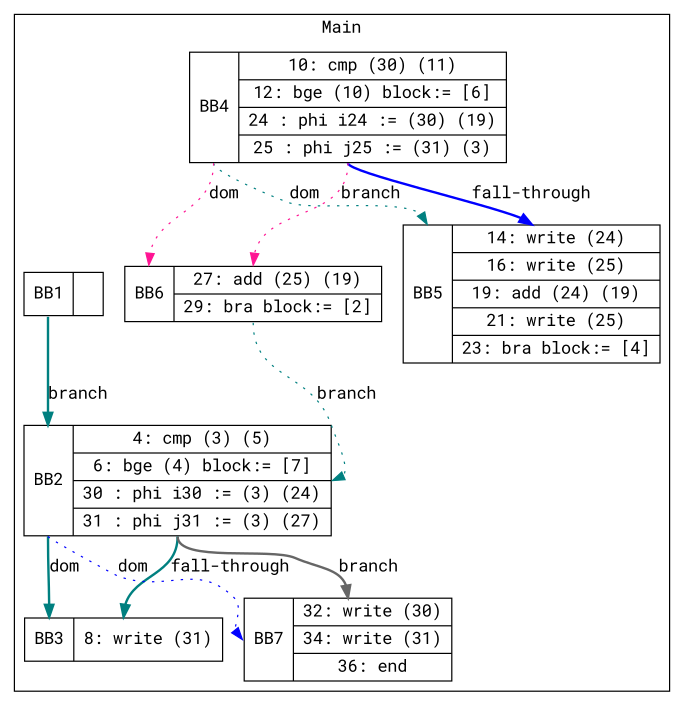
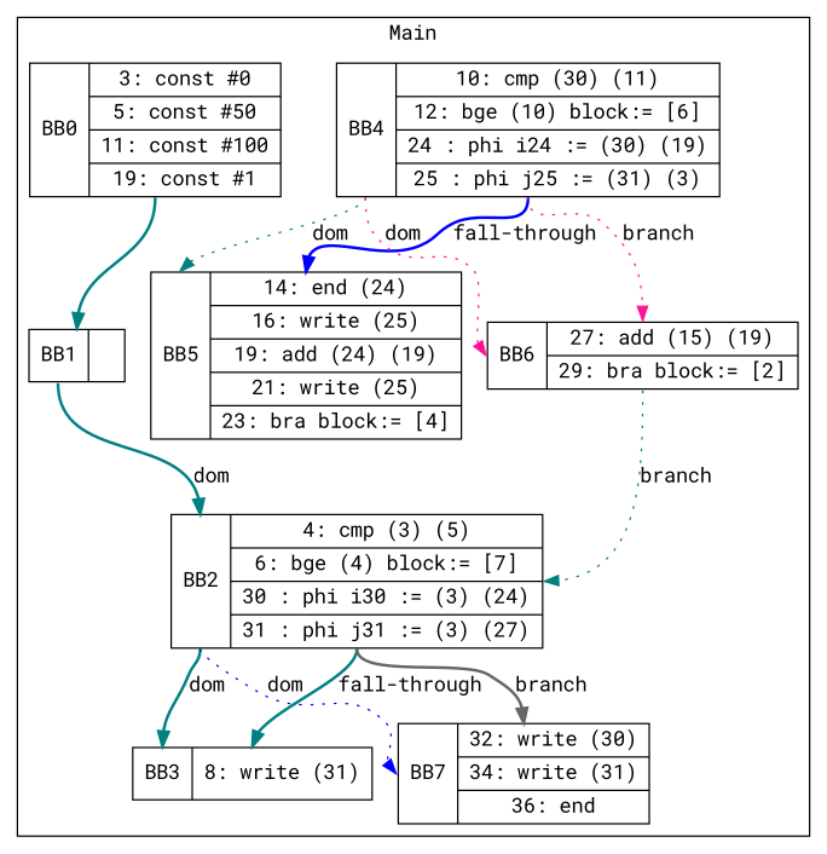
  digraph {
    fontname="Roboto Mono"
    node [fontname="Roboto Mono" shape=record]
    edge [color=teal fontname="Roboto Mono" headport=n style=bold tailport=s]
+   n1 [label="<b>BB0|{3: const #0|5: const #50|11: const #100|19: const #1}"]
    n2 [label="<b>BB1|}"]
    n3 [label="<b>BB2|{4: cmp (3) (5)|6: bge (4) block:= [7]|30 : phi i30 := (3) (24)|31 : phi j31 := (3) (27)}"]
    n4 [label="<b>BB3|{8: write (31)}"]
    n5 [label="<b>BB4|{10: cmp (30) (11)|12: bge (10) block:= [6]|24 : phi i24 := (30) (19)|25 : phi j25 := (31) (3)}"]
-   n6 [label="<b>BB5|{14: write (24)|16: write (25)|19: add (24) (19)|21: write (25)|23: bra block:= [4]}"]
-   n7 [label="<b>BB6|{27: add (25) (19)|29: bra block:= [2]}"]
+   n6 [label="<b>BB5|{14: end (24)|16: write (25)|19: add (24) (19)|21: write (25)|23: bra block:= [4]}"]
+   n7 [label="<b>BB6|{27: add (15) (19)|29: bra block:= [2]}"]
    n8 [label="<b>BB7|{32: write (30)|34: write (31)|36: end}"]
    subgraph cluster_1 {
      label=Main
+     n1
      n2
      n3
      n4
      n5
      n6
      n7
      n8
    }
-   n2 -> n3 [headport=b label=branch tailport=b]
+   n1 -> n2
+   n2 -> n3 [headport=b label=dom tailport=b]
    n3 -> n4 [headport=b label=dom tailport=b]
    n3 -> n4 [label="fall-through"]
    n3 -> n8 [color=blue headport=b label=dom style=dotted tailport=b]
    n3 -> n8 [color=gray40 label=branch]
    n5 -> n6 [headport=b label=dom style=dotted tailport=b]
    n5 -> n6 [color=blue label="fall-through"]
    n5 -> n7 [color=deeppink headport=b label=dom style=dotted tailport=b]
    n5 -> n7 [color=deeppink label=branch style=dotted]
    n7 -> n3 [headport=e label=branch style=dotted]
  }
